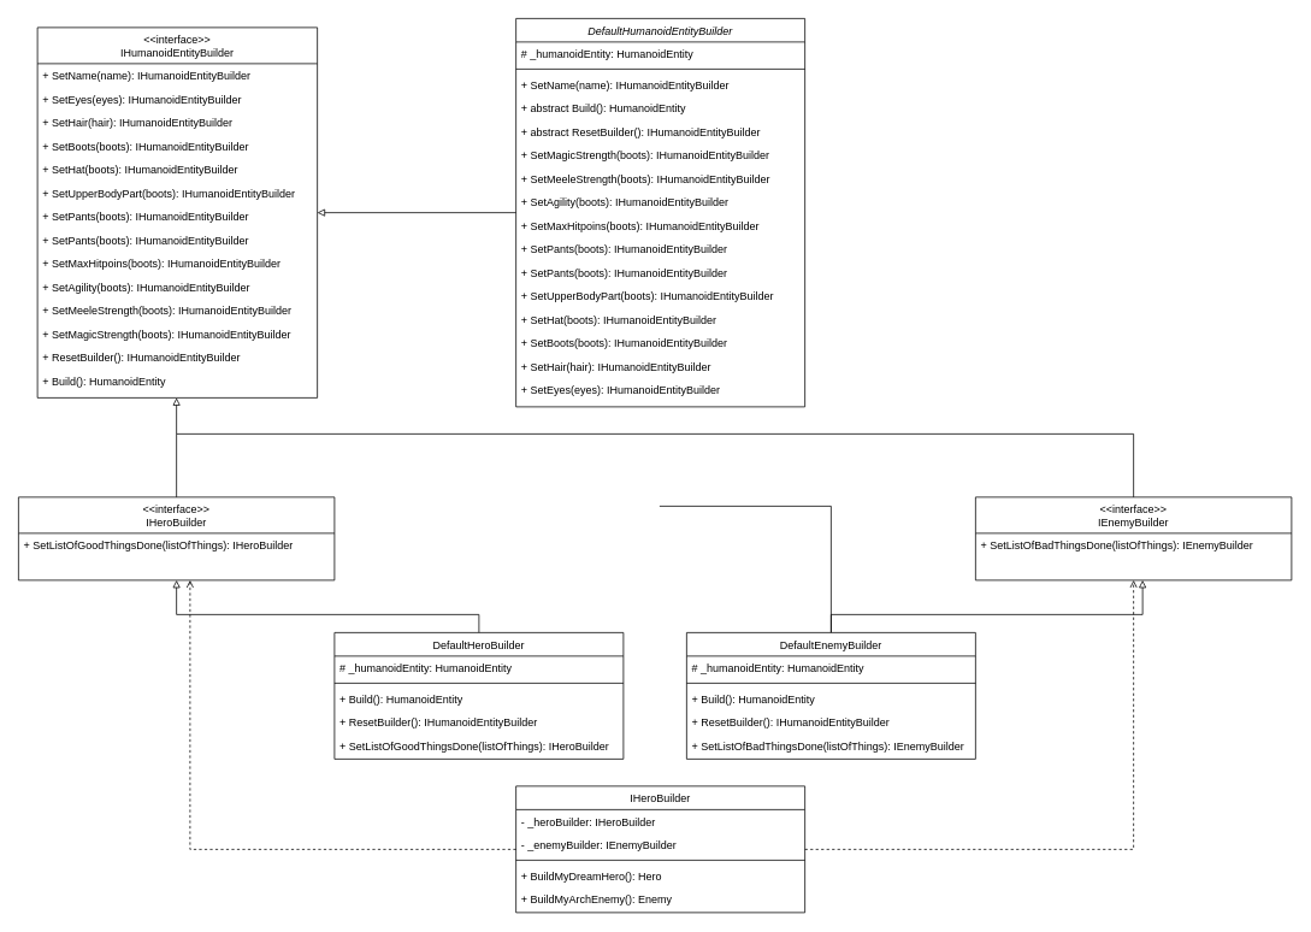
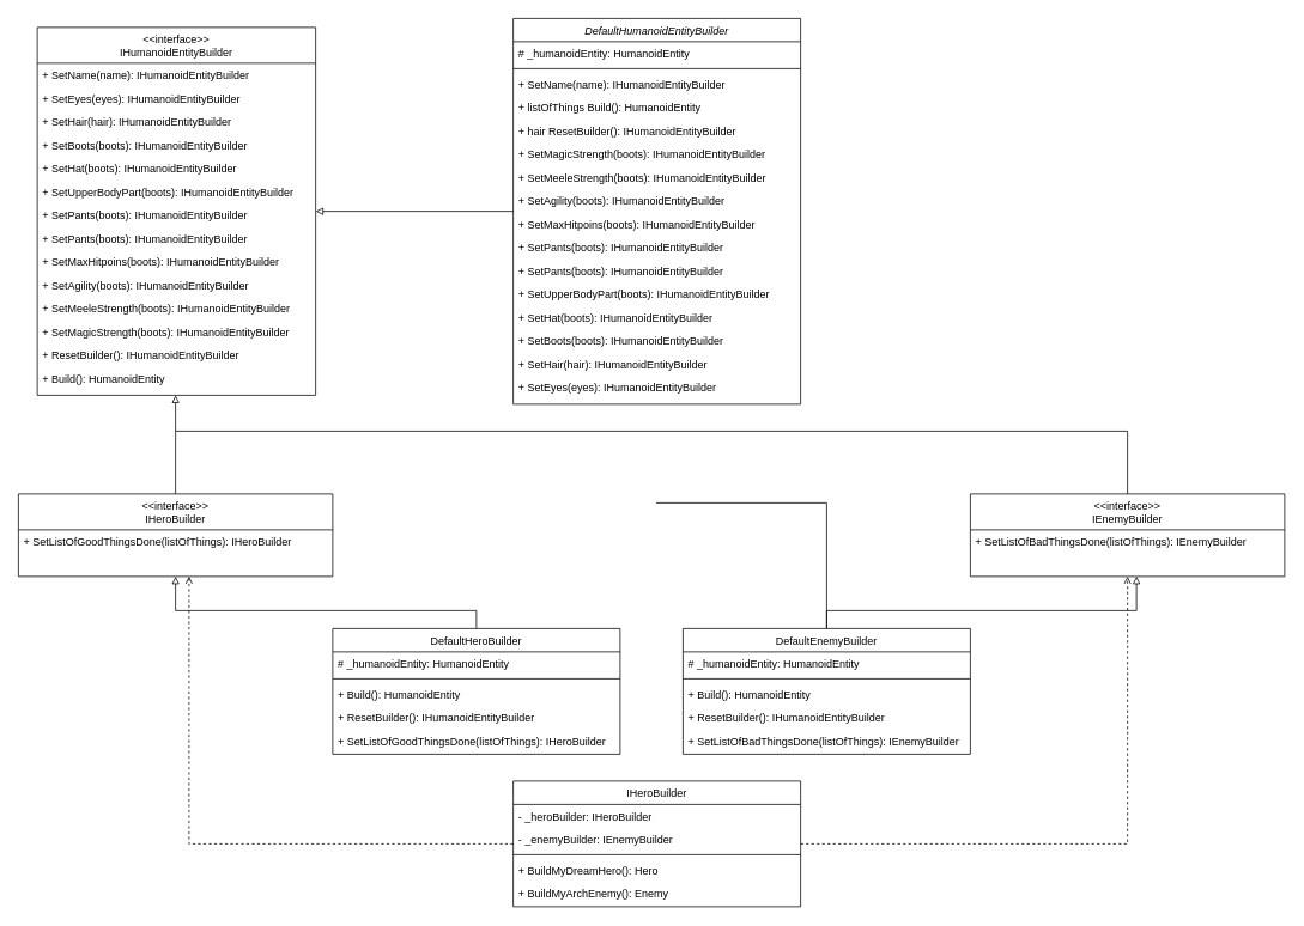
  <mxCell id="0" />
  <mxCell id="1" parent="0" />
  <mxCell id="2" value="&lt;&lt;interface&gt;&gt;&#10;IHumanoidEntityBuilder" style="swimlane;fontStyle=0;align=center;verticalAlign=top;childLayout=stackLayout;horizontal=1;startSize=40;horizontalStack=0;resizeParent=1;resizeLast=0;collapsible=1;marginBottom=0;rounded=0;shadow=0;strokeWidth=1;" vertex="1" parent="1"><mxGeometry x="41" y="30" width="310" height="410" as="geometry"><mxRectangle x="550" y="140" width="160" height="26" as="alternateBounds" /></mxGeometry></mxCell>
  <mxCell id="3" value="+ SetName(name): IHumanoidEntityBuilder" style="text;align=left;verticalAlign=top;spacingLeft=4;spacingRight=4;overflow=hidden;rotatable=0;points=[[0,0.5],[1,0.5]];portConstraint=eastwest;" vertex="1" parent="2"><mxGeometry y="40" width="310" height="26" as="geometry" /></mxCell>
  <mxCell id="4" value="+ SetEyes(eyes): IHumanoidEntityBuilder" style="text;align=left;verticalAlign=top;spacingLeft=4;spacingRight=4;overflow=hidden;rotatable=0;points=[[0,0.5],[1,0.5]];portConstraint=eastwest;" vertex="1" parent="2"><mxGeometry y="66" width="310" height="26" as="geometry" /></mxCell>
  <mxCell id="5" value="+ SetHair(hair): IHumanoidEntityBuilder" style="text;align=left;verticalAlign=top;spacingLeft=4;spacingRight=4;overflow=hidden;rotatable=0;points=[[0,0.5],[1,0.5]];portConstraint=eastwest;" vertex="1" parent="2"><mxGeometry y="92" width="310" height="26" as="geometry" /></mxCell>
  <mxCell id="6" value="+ SetBoots(boots): IHumanoidEntityBuilder" style="text;align=left;verticalAlign=top;spacingLeft=4;spacingRight=4;overflow=hidden;rotatable=0;points=[[0,0.5],[1,0.5]];portConstraint=eastwest;" vertex="1" parent="2"><mxGeometry y="118" width="310" height="26" as="geometry" /></mxCell>
  <mxCell id="7" value="+ SetHat(boots): IHumanoidEntityBuilder" style="text;align=left;verticalAlign=top;spacingLeft=4;spacingRight=4;overflow=hidden;rotatable=0;points=[[0,0.5],[1,0.5]];portConstraint=eastwest;" vertex="1" parent="2"><mxGeometry y="144" width="310" height="26" as="geometry" /></mxCell>
  <mxCell id="8" value="+ SetUpperBodyPart(boots): IHumanoidEntityBuilder" style="text;align=left;verticalAlign=top;spacingLeft=4;spacingRight=4;overflow=hidden;rotatable=0;points=[[0,0.5],[1,0.5]];portConstraint=eastwest;" vertex="1" parent="2"><mxGeometry y="170" width="310" height="26" as="geometry" /></mxCell>
  <mxCell id="9" value="+ SetPants(boots): IHumanoidEntityBuilder" style="text;align=left;verticalAlign=top;spacingLeft=4;spacingRight=4;overflow=hidden;rotatable=0;points=[[0,0.5],[1,0.5]];portConstraint=eastwest;" vertex="1" parent="2"><mxGeometry y="196" width="310" height="26" as="geometry" /></mxCell>
  <mxCell id="10" value="+ SetPants(boots): IHumanoidEntityBuilder" style="text;align=left;verticalAlign=top;spacingLeft=4;spacingRight=4;overflow=hidden;rotatable=0;points=[[0,0.5],[1,0.5]];portConstraint=eastwest;" vertex="1" parent="2"><mxGeometry y="222" width="310" height="26" as="geometry" /></mxCell>
  <mxCell id="11" value="+ SetMaxHitpoins(boots): IHumanoidEntityBuilder" style="text;align=left;verticalAlign=top;spacingLeft=4;spacingRight=4;overflow=hidden;rotatable=0;points=[[0,0.5],[1,0.5]];portConstraint=eastwest;" vertex="1" parent="2"><mxGeometry y="248" width="310" height="26" as="geometry" /></mxCell>
  <mxCell id="12" value="+ SetAgility(boots): IHumanoidEntityBuilder" style="text;align=left;verticalAlign=top;spacingLeft=4;spacingRight=4;overflow=hidden;rotatable=0;points=[[0,0.5],[1,0.5]];portConstraint=eastwest;" vertex="1" parent="2"><mxGeometry y="274" width="310" height="26" as="geometry" /></mxCell>
  <mxCell id="13" value="+ SetMeeleStrength(boots): IHumanoidEntityBuilder" style="text;align=left;verticalAlign=top;spacingLeft=4;spacingRight=4;overflow=hidden;rotatable=0;points=[[0,0.5],[1,0.5]];portConstraint=eastwest;" vertex="1" parent="2"><mxGeometry y="300" width="310" height="26" as="geometry" /></mxCell>
  <mxCell id="14" value="+ SetMagicStrength(boots): IHumanoidEntityBuilder" style="text;align=left;verticalAlign=top;spacingLeft=4;spacingRight=4;overflow=hidden;rotatable=0;points=[[0,0.5],[1,0.5]];portConstraint=eastwest;" vertex="1" parent="2"><mxGeometry y="326" width="310" height="26" as="geometry" /></mxCell>
  <mxCell id="15" value="+ ResetBuilder(): IHumanoidEntityBuilder" style="text;align=left;verticalAlign=top;spacingLeft=4;spacingRight=4;overflow=hidden;rotatable=0;points=[[0,0.5],[1,0.5]];portConstraint=eastwest;" vertex="1" parent="2"><mxGeometry y="352" width="310" height="26" as="geometry" /></mxCell>
  <mxCell id="16" value="+ Build(): HumanoidEntity" style="text;align=left;verticalAlign=top;spacingLeft=4;spacingRight=4;overflow=hidden;rotatable=0;points=[[0,0.5],[1,0.5]];portConstraint=eastwest;" vertex="1" parent="2"><mxGeometry y="378" width="310" height="26" as="geometry" /></mxCell>
  <mxCell id="17" style="edgeStyle=orthogonalEdgeStyle;rounded=0;orthogonalLoop=1;jettySize=auto;html=1;endArrow=none;endFill=0;" edge="1" parent="1" source="18"><mxGeometry relative="1" as="geometry"><mxPoint x="195" y="480" as="targetPoint" /></mxGeometry></mxCell>
  <mxCell id="18" value="&lt;&lt;interface&gt;&gt;&#10;IHeroBuilder" style="swimlane;fontStyle=0;align=center;verticalAlign=top;childLayout=stackLayout;horizontal=1;startSize=40;horizontalStack=0;resizeParent=1;resizeLast=0;collapsible=1;marginBottom=0;rounded=0;shadow=0;strokeWidth=1;" vertex="1" parent="1"><mxGeometry x="20" y="550" width="350" height="92" as="geometry"><mxRectangle x="550" y="140" width="160" height="26" as="alternateBounds" /></mxGeometry></mxCell>
  <mxCell id="19" value="+ SetListOfGoodThingsDone(listOfThings): IHeroBuilder" style="text;align=left;verticalAlign=top;spacingLeft=4;spacingRight=4;overflow=hidden;rotatable=0;points=[[0,0.5],[1,0.5]];portConstraint=eastwest;" vertex="1" parent="18"><mxGeometry y="40" width="350" height="26" as="geometry" /></mxCell>
  <mxCell id="20" style="edgeStyle=orthogonalEdgeStyle;rounded=0;orthogonalLoop=1;jettySize=auto;html=1;endArrow=block;endFill=0;" edge="1" parent="1" source="21" target="2"><mxGeometry relative="1" as="geometry"><Array as="points"><mxPoint x="1255" y="480" /><mxPoint x="195" y="480" /></Array></mxGeometry></mxCell>
  <mxCell id="21" value="&lt;&lt;interface&gt;&gt;&#10;IEnemyBuilder" style="swimlane;fontStyle=0;align=center;verticalAlign=top;childLayout=stackLayout;horizontal=1;startSize=40;horizontalStack=0;resizeParent=1;resizeLast=0;collapsible=1;marginBottom=0;rounded=0;shadow=0;strokeWidth=1;" vertex="1" parent="1"><mxGeometry x="1080" y="550" width="350" height="92" as="geometry"><mxRectangle x="550" y="140" width="160" height="26" as="alternateBounds" /></mxGeometry></mxCell>
  <mxCell id="22" value="+ SetListOfBadThingsDone(listOfThings): IEnemyBuilder" style="text;align=left;verticalAlign=top;spacingLeft=4;spacingRight=4;overflow=hidden;rotatable=0;points=[[0,0.5],[1,0.5]];portConstraint=eastwest;" vertex="1" parent="21"><mxGeometry y="40" width="350" height="26" as="geometry" /></mxCell>
  <mxCell id="23" style="edgeStyle=orthogonalEdgeStyle;rounded=0;orthogonalLoop=1;jettySize=auto;html=1;endArrow=block;endFill=0;" edge="1" parent="1" source="24" target="2"><mxGeometry relative="1" as="geometry" /></mxCell>
  <mxCell id="24" value="DefaultHumanoidEntityBuilder" style="swimlane;fontStyle=2;align=center;verticalAlign=top;childLayout=stackLayout;horizontal=1;startSize=26;horizontalStack=0;resizeParent=1;resizeLast=0;collapsible=1;marginBottom=0;rounded=0;shadow=0;strokeWidth=1;" vertex="1" parent="1"><mxGeometry x="571" y="20" width="320" height="430" as="geometry"><mxRectangle x="550" y="140" width="160" height="26" as="alternateBounds" /></mxGeometry></mxCell>
  <mxCell id="25" value="# _humanoidEntity: HumanoidEntity" style="text;align=left;verticalAlign=top;spacingLeft=4;spacingRight=4;overflow=hidden;rotatable=0;points=[[0,0.5],[1,0.5]];portConstraint=eastwest;rounded=0;shadow=0;html=0;" vertex="1" parent="24"><mxGeometry y="26" width="320" height="26" as="geometry" /></mxCell>
  <mxCell id="26" value="" style="line;html=1;strokeWidth=1;align=left;verticalAlign=middle;spacingTop=-1;spacingLeft=3;spacingRight=3;rotatable=0;labelPosition=right;points=[];portConstraint=eastwest;" vertex="1" parent="24"><mxGeometry y="52" width="320" height="8" as="geometry" /></mxCell>
  <mxCell id="27" value="+ SetName(name): IHumanoidEntityBuilder" style="text;align=left;verticalAlign=top;spacingLeft=4;spacingRight=4;overflow=hidden;rotatable=0;points=[[0,0.5],[1,0.5]];portConstraint=eastwest;" vertex="1" parent="24"><mxGeometry y="60" width="320" height="26" as="geometry" /></mxCell>
- <mxCell id="28" value="+ abstract Build(): HumanoidEntity" style="text;align=left;verticalAlign=top;spacingLeft=4;spacingRight=4;overflow=hidden;rotatable=0;points=[[0,0.5],[1,0.5]];portConstraint=eastwest;" vertex="1" parent="24"><mxGeometry y="86" width="320" height="26" as="geometry" /></mxCell>
- <mxCell id="29" value="+ abstract ResetBuilder(): IHumanoidEntityBuilder" style="text;align=left;verticalAlign=top;spacingLeft=4;spacingRight=4;overflow=hidden;rotatable=0;points=[[0,0.5],[1,0.5]];portConstraint=eastwest;" vertex="1" parent="24"><mxGeometry y="112" width="320" height="26" as="geometry" /></mxCell>
+ <mxCell id="28" value="+ listOfThings Build(): HumanoidEntity" style="text;align=left;verticalAlign=top;spacingLeft=4;spacingRight=4;overflow=hidden;rotatable=0;points=[[0,0.5],[1,0.5]];portConstraint=eastwest;" vertex="1" parent="24"><mxGeometry y="86" width="320" height="26" as="geometry" /></mxCell>
+ <mxCell id="29" value="+ hair ResetBuilder(): IHumanoidEntityBuilder" style="text;align=left;verticalAlign=top;spacingLeft=4;spacingRight=4;overflow=hidden;rotatable=0;points=[[0,0.5],[1,0.5]];portConstraint=eastwest;" vertex="1" parent="24"><mxGeometry y="112" width="320" height="26" as="geometry" /></mxCell>
  <mxCell id="30" value="+ SetMagicStrength(boots): IHumanoidEntityBuilder" style="text;align=left;verticalAlign=top;spacingLeft=4;spacingRight=4;overflow=hidden;rotatable=0;points=[[0,0.5],[1,0.5]];portConstraint=eastwest;" vertex="1" parent="24"><mxGeometry y="138" width="320" height="26" as="geometry" /></mxCell>
  <mxCell id="31" value="+ SetMeeleStrength(boots): IHumanoidEntityBuilder" style="text;align=left;verticalAlign=top;spacingLeft=4;spacingRight=4;overflow=hidden;rotatable=0;points=[[0,0.5],[1,0.5]];portConstraint=eastwest;" vertex="1" parent="24"><mxGeometry y="164" width="320" height="26" as="geometry" /></mxCell>
  <mxCell id="32" value="+ SetAgility(boots): IHumanoidEntityBuilder" style="text;align=left;verticalAlign=top;spacingLeft=4;spacingRight=4;overflow=hidden;rotatable=0;points=[[0,0.5],[1,0.5]];portConstraint=eastwest;" vertex="1" parent="24"><mxGeometry y="190" width="320" height="26" as="geometry" /></mxCell>
  <mxCell id="33" value="+ SetMaxHitpoins(boots): IHumanoidEntityBuilder" style="text;align=left;verticalAlign=top;spacingLeft=4;spacingRight=4;overflow=hidden;rotatable=0;points=[[0,0.5],[1,0.5]];portConstraint=eastwest;" vertex="1" parent="24"><mxGeometry y="216" width="320" height="26" as="geometry" /></mxCell>
  <mxCell id="34" value="+ SetPants(boots): IHumanoidEntityBuilder" style="text;align=left;verticalAlign=top;spacingLeft=4;spacingRight=4;overflow=hidden;rotatable=0;points=[[0,0.5],[1,0.5]];portConstraint=eastwest;" vertex="1" parent="24"><mxGeometry y="242" width="320" height="26" as="geometry" /></mxCell>
  <mxCell id="35" value="+ SetPants(boots): IHumanoidEntityBuilder" style="text;align=left;verticalAlign=top;spacingLeft=4;spacingRight=4;overflow=hidden;rotatable=0;points=[[0,0.5],[1,0.5]];portConstraint=eastwest;" vertex="1" parent="24"><mxGeometry y="268" width="320" height="26" as="geometry" /></mxCell>
  <mxCell id="36" value="+ SetUpperBodyPart(boots): IHumanoidEntityBuilder" style="text;align=left;verticalAlign=top;spacingLeft=4;spacingRight=4;overflow=hidden;rotatable=0;points=[[0,0.5],[1,0.5]];portConstraint=eastwest;" vertex="1" parent="24"><mxGeometry y="294" width="320" height="26" as="geometry" /></mxCell>
  <mxCell id="37" value="+ SetHat(boots): IHumanoidEntityBuilder" style="text;align=left;verticalAlign=top;spacingLeft=4;spacingRight=4;overflow=hidden;rotatable=0;points=[[0,0.5],[1,0.5]];portConstraint=eastwest;" vertex="1" parent="24"><mxGeometry y="320" width="320" height="26" as="geometry" /></mxCell>
  <mxCell id="38" value="+ SetBoots(boots): IHumanoidEntityBuilder" style="text;align=left;verticalAlign=top;spacingLeft=4;spacingRight=4;overflow=hidden;rotatable=0;points=[[0,0.5],[1,0.5]];portConstraint=eastwest;" vertex="1" parent="24"><mxGeometry y="346" width="320" height="26" as="geometry" /></mxCell>
  <mxCell id="39" value="+ SetHair(hair): IHumanoidEntityBuilder" style="text;align=left;verticalAlign=top;spacingLeft=4;spacingRight=4;overflow=hidden;rotatable=0;points=[[0,0.5],[1,0.5]];portConstraint=eastwest;" vertex="1" parent="24"><mxGeometry y="372" width="320" height="26" as="geometry" /></mxCell>
  <mxCell id="40" value="+ SetEyes(eyes): IHumanoidEntityBuilder" style="text;align=left;verticalAlign=top;spacingLeft=4;spacingRight=4;overflow=hidden;rotatable=0;points=[[0,0.5],[1,0.5]];portConstraint=eastwest;" vertex="1" parent="24"><mxGeometry y="398" width="320" height="26" as="geometry" /></mxCell>
  <mxCell id="41" style="edgeStyle=orthogonalEdgeStyle;rounded=0;orthogonalLoop=1;jettySize=auto;html=1;endArrow=none;endFill=0;" edge="1" parent="1" source="43"><mxGeometry relative="1" as="geometry"><mxPoint x="730" y="560" as="targetPoint" /><Array as="points"><mxPoint x="920" y="560" /></Array></mxGeometry></mxCell>
  <mxCell id="42" style="edgeStyle=orthogonalEdgeStyle;rounded=0;orthogonalLoop=1;jettySize=auto;html=1;endArrow=block;endFill=0;" edge="1" parent="1" source="43" target="21"><mxGeometry relative="1" as="geometry"><Array as="points"><mxPoint x="920" y="680" /><mxPoint x="1265" y="680" /></Array></mxGeometry></mxCell>
  <mxCell id="43" value="DefaultEnemyBuilder" style="swimlane;fontStyle=0;align=center;verticalAlign=top;childLayout=stackLayout;horizontal=1;startSize=26;horizontalStack=0;resizeParent=1;resizeLast=0;collapsible=1;marginBottom=0;rounded=0;shadow=0;strokeWidth=1;" vertex="1" parent="1"><mxGeometry x="760" y="700" width="320" height="140" as="geometry"><mxRectangle x="550" y="140" width="160" height="26" as="alternateBounds" /></mxGeometry></mxCell>
  <mxCell id="44" value="# _humanoidEntity: HumanoidEntity" style="text;align=left;verticalAlign=top;spacingLeft=4;spacingRight=4;overflow=hidden;rotatable=0;points=[[0,0.5],[1,0.5]];portConstraint=eastwest;rounded=0;shadow=0;html=0;" vertex="1" parent="43"><mxGeometry y="26" width="320" height="26" as="geometry" /></mxCell>
  <mxCell id="45" value="" style="line;html=1;strokeWidth=1;align=left;verticalAlign=middle;spacingTop=-1;spacingLeft=3;spacingRight=3;rotatable=0;labelPosition=right;points=[];portConstraint=eastwest;" vertex="1" parent="43"><mxGeometry y="52" width="320" height="8" as="geometry" /></mxCell>
  <mxCell id="46" value="+ Build(): HumanoidEntity" style="text;align=left;verticalAlign=top;spacingLeft=4;spacingRight=4;overflow=hidden;rotatable=0;points=[[0,0.5],[1,0.5]];portConstraint=eastwest;" vertex="1" parent="43"><mxGeometry y="60" width="320" height="26" as="geometry" /></mxCell>
  <mxCell id="47" value="+ ResetBuilder(): IHumanoidEntityBuilder" style="text;align=left;verticalAlign=top;spacingLeft=4;spacingRight=4;overflow=hidden;rotatable=0;points=[[0,0.5],[1,0.5]];portConstraint=eastwest;" vertex="1" parent="43"><mxGeometry y="86" width="320" height="26" as="geometry" /></mxCell>
  <mxCell id="48" value="+ SetListOfBadThingsDone(listOfThings): IEnemyBuilder" style="text;align=left;verticalAlign=top;spacingLeft=4;spacingRight=4;overflow=hidden;rotatable=0;points=[[0,0.5],[1,0.5]];portConstraint=eastwest;" vertex="1" parent="43"><mxGeometry y="112" width="320" height="26" as="geometry" /></mxCell>
  <mxCell id="49" style="edgeStyle=orthogonalEdgeStyle;rounded=0;orthogonalLoop=1;jettySize=auto;html=1;endArrow=block;endFill=0;" edge="1" parent="1" source="50" target="18"><mxGeometry relative="1" as="geometry"><Array as="points"><mxPoint x="530" y="680" /><mxPoint x="195" y="680" /></Array></mxGeometry></mxCell>
  <mxCell id="50" value="DefaultHeroBuilder" style="swimlane;fontStyle=0;align=center;verticalAlign=top;childLayout=stackLayout;horizontal=1;startSize=26;horizontalStack=0;resizeParent=1;resizeLast=0;collapsible=1;marginBottom=0;rounded=0;shadow=0;strokeWidth=1;" vertex="1" parent="1"><mxGeometry x="370" y="700" width="320" height="140" as="geometry"><mxRectangle x="550" y="140" width="160" height="26" as="alternateBounds" /></mxGeometry></mxCell>
  <mxCell id="51" value="# _humanoidEntity: HumanoidEntity" style="text;align=left;verticalAlign=top;spacingLeft=4;spacingRight=4;overflow=hidden;rotatable=0;points=[[0,0.5],[1,0.5]];portConstraint=eastwest;rounded=0;shadow=0;html=0;" vertex="1" parent="50"><mxGeometry y="26" width="320" height="26" as="geometry" /></mxCell>
  <mxCell id="52" value="" style="line;html=1;strokeWidth=1;align=left;verticalAlign=middle;spacingTop=-1;spacingLeft=3;spacingRight=3;rotatable=0;labelPosition=right;points=[];portConstraint=eastwest;" vertex="1" parent="50"><mxGeometry y="52" width="320" height="8" as="geometry" /></mxCell>
  <mxCell id="53" value="+ Build(): HumanoidEntity" style="text;align=left;verticalAlign=top;spacingLeft=4;spacingRight=4;overflow=hidden;rotatable=0;points=[[0,0.5],[1,0.5]];portConstraint=eastwest;" vertex="1" parent="50"><mxGeometry y="60" width="320" height="26" as="geometry" /></mxCell>
  <mxCell id="54" value="+ ResetBuilder(): IHumanoidEntityBuilder" style="text;align=left;verticalAlign=top;spacingLeft=4;spacingRight=4;overflow=hidden;rotatable=0;points=[[0,0.5],[1,0.5]];portConstraint=eastwest;" vertex="1" parent="50"><mxGeometry y="86" width="320" height="26" as="geometry" /></mxCell>
  <mxCell id="55" value="+ SetListOfGoodThingsDone(listOfThings): IHeroBuilder" style="text;align=left;verticalAlign=top;spacingLeft=4;spacingRight=4;overflow=hidden;rotatable=0;points=[[0,0.5],[1,0.5]];portConstraint=eastwest;" vertex="1" parent="50"><mxGeometry y="112" width="320" height="26" as="geometry" /></mxCell>
  <mxCell id="56" style="edgeStyle=orthogonalEdgeStyle;rounded=0;orthogonalLoop=1;jettySize=auto;html=1;dashed=1;endArrow=open;endFill=0;" edge="1" parent="1" source="58" target="21"><mxGeometry relative="1" as="geometry" /></mxCell>
  <mxCell id="57" style="edgeStyle=orthogonalEdgeStyle;rounded=0;orthogonalLoop=1;jettySize=auto;html=1;endArrow=open;endFill=0;dashed=1;" edge="1" parent="1" source="58" target="18"><mxGeometry relative="1" as="geometry"><Array as="points"><mxPoint x="210" y="940" /></Array></mxGeometry></mxCell>
  <mxCell id="58" value="IHeroBuilder" style="swimlane;fontStyle=0;align=center;verticalAlign=top;childLayout=stackLayout;horizontal=1;startSize=26;horizontalStack=0;resizeParent=1;resizeLast=0;collapsible=1;marginBottom=0;rounded=0;shadow=0;strokeWidth=1;" vertex="1" parent="1"><mxGeometry x="571" y="870" width="320" height="140" as="geometry"><mxRectangle x="550" y="140" width="160" height="26" as="alternateBounds" /></mxGeometry></mxCell>
  <mxCell id="59" value="- _heroBuilder: IHeroBuilder" style="text;align=left;verticalAlign=top;spacingLeft=4;spacingRight=4;overflow=hidden;rotatable=0;points=[[0,0.5],[1,0.5]];portConstraint=eastwest;rounded=0;shadow=0;html=0;" vertex="1" parent="58"><mxGeometry y="26" width="320" height="26" as="geometry" /></mxCell>
  <mxCell id="60" value="- _enemyBuilder: IEnemyBuilder" style="text;align=left;verticalAlign=top;spacingLeft=4;spacingRight=4;overflow=hidden;rotatable=0;points=[[0,0.5],[1,0.5]];portConstraint=eastwest;rounded=0;shadow=0;html=0;" vertex="1" parent="58"><mxGeometry y="52" width="320" height="26" as="geometry" /></mxCell>
  <mxCell id="61" value="" style="line;html=1;strokeWidth=1;align=left;verticalAlign=middle;spacingTop=-1;spacingLeft=3;spacingRight=3;rotatable=0;labelPosition=right;points=[];portConstraint=eastwest;" vertex="1" parent="58"><mxGeometry y="78" width="320" height="8" as="geometry" /></mxCell>
  <mxCell id="62" value="+ BuildMyDreamHero(): Hero" style="text;align=left;verticalAlign=top;spacingLeft=4;spacingRight=4;overflow=hidden;rotatable=0;points=[[0,0.5],[1,0.5]];portConstraint=eastwest;" vertex="1" parent="58"><mxGeometry y="86" width="320" height="26" as="geometry" /></mxCell>
  <mxCell id="63" value="+ BuildMyArchEnemy(): Enemy" style="text;align=left;verticalAlign=top;spacingLeft=4;spacingRight=4;overflow=hidden;rotatable=0;points=[[0,0.5],[1,0.5]];portConstraint=eastwest;" vertex="1" parent="58"><mxGeometry y="112" width="320" height="26" as="geometry" /></mxCell>
